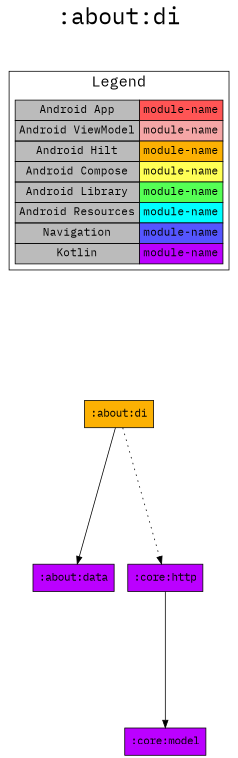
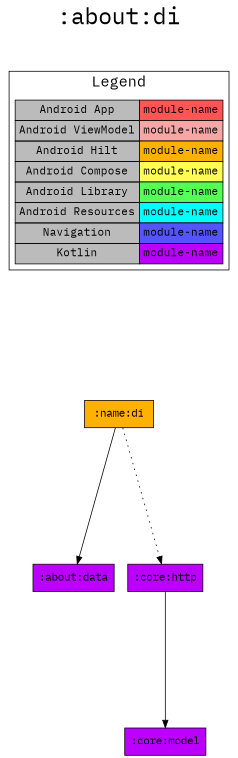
  digraph {
    fontsize=30
    label=":about:di"
    labelloc=t
    rankdir=TB
    ranksep=2.5
    fontname="IBM Plex Mono"
    node [fillcolor="#BB00FF" shape=box style=filled fontname="IBM Plex Mono"]
    edge [dir=forward fontname="IBM Plex Mono"]
-   ":about:di" [fillcolor="#FCB103"]
+   ":about:di" [fillcolor="#FCB103" label=":name:di"]
    n2 [fillcolor="#bbbbbb" fontsize=15 label=< <TABLE BORDER="0" CELLBORDER="1" CELLSPACING="0" CELLPADDING="4"> <TR><TD>Android App</TD><TD BGCOLOR="#FF5555">module-name</TD></TR> <TR><TD>Android ViewModel</TD><TD BGCOLOR="#F5A6A6">module-name</TD></TR> <TR><TD>Android Hilt</TD><TD BGCOLOR="#FCB103">module-name</TD></TR> <TR><TD>Android Compose</TD><TD BGCOLOR="#FFFF55">module-name</TD></TR> <TR><TD>Android Library</TD><TD BGCOLOR="#55FF55">module-name</TD></TR> <TR><TD>Android Resources</TD><TD BGCOLOR="#00FFFF">module-name</TD></TR> <TR><TD>Navigation</TD><TD BGCOLOR="#5555FF">module-name</TD></TR> <TR><TD>Kotlin</TD><TD BGCOLOR="#BB00FF">module-name</TD></TR> </TABLE> > margin=0 shape=none]
    ":about:data"
    ":core:http"
    ":core:model"
    subgraph sub_1 {
      rank=same
      ":about:di"
    }
    subgraph cluster_2 {
      fontsize=20
      label=Legend
      n2
    }
    ":about:di" -> ":about:data"
    ":about:di" -> ":core:http" [style=dotted]
    n2 -> ":about:di" [style=invis]
    ":core:http" -> ":core:model"
  }
